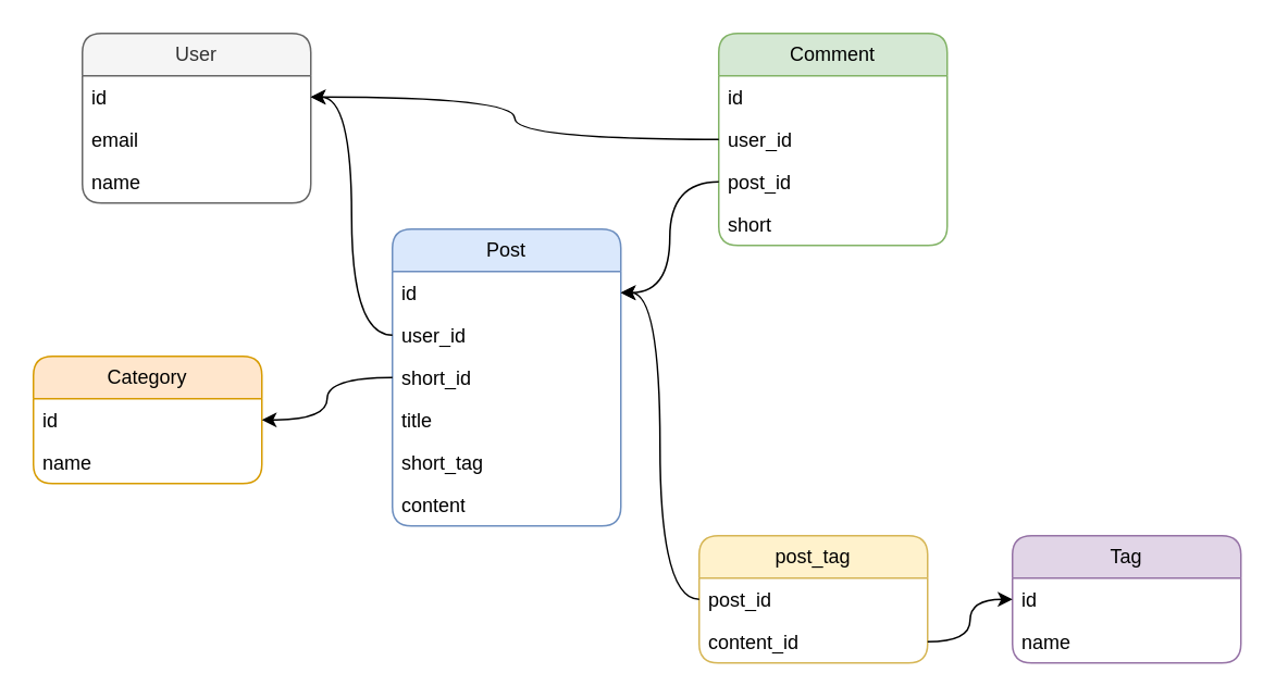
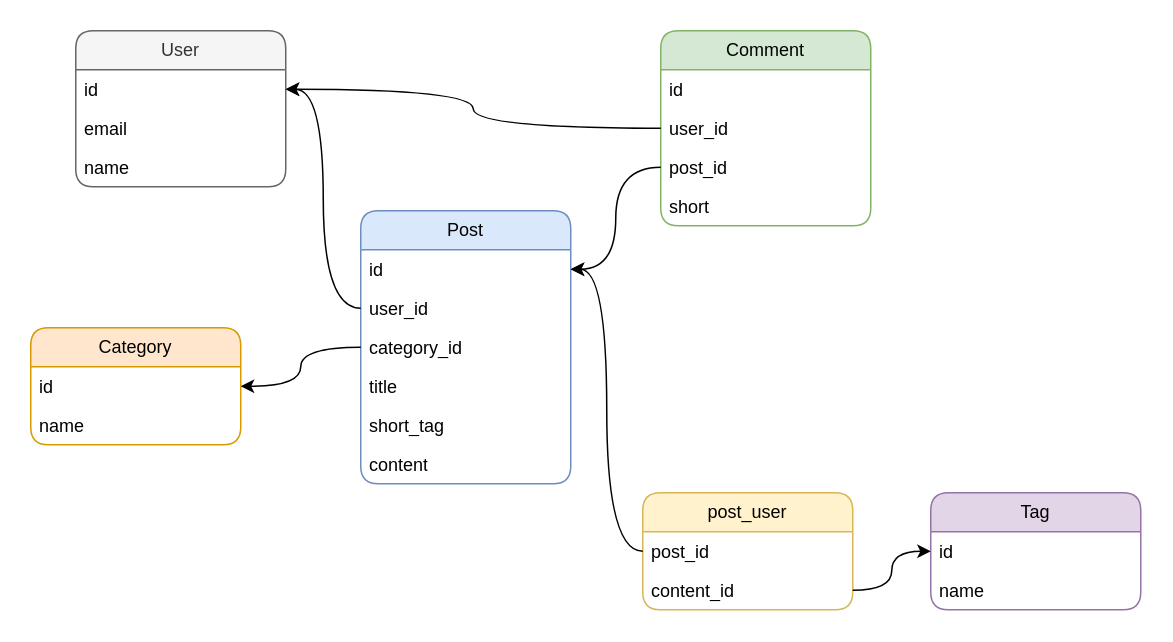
  <mxCell id="0" />
  <mxCell id="1" parent="0" />
  <mxCell id="2" value="User" style="swimlane;fontStyle=0;childLayout=stackLayout;horizontal=1;startSize=26;horizontalStack=0;resizeParent=1;resizeParentMax=0;resizeLast=0;collapsible=1;marginBottom=0;whiteSpace=wrap;html=1;rounded=1;fillColor=#f5f5f5;fontColor=#333333;strokeColor=#666666;" vertex="1" parent="1"><mxGeometry x="50" y="20" width="140" height="104" as="geometry" /></mxCell>
  <mxCell id="3" value="id" style="text;strokeColor=none;fillColor=none;align=left;verticalAlign=top;spacingLeft=4;spacingRight=4;overflow=hidden;rotatable=0;points=[[0,0.5],[1,0.5]];portConstraint=eastwest;whiteSpace=wrap;html=1;" vertex="1" parent="2"><mxGeometry y="26" width="140" height="26" as="geometry" /></mxCell>
  <mxCell id="4" value="email" style="text;strokeColor=none;fillColor=none;align=left;verticalAlign=top;spacingLeft=4;spacingRight=4;overflow=hidden;rotatable=0;points=[[0,0.5],[1,0.5]];portConstraint=eastwest;whiteSpace=wrap;html=1;" vertex="1" parent="2"><mxGeometry y="52" width="140" height="26" as="geometry" /></mxCell>
  <mxCell id="5" value="name" style="text;strokeColor=none;fillColor=none;align=left;verticalAlign=top;spacingLeft=4;spacingRight=4;overflow=hidden;rotatable=0;points=[[0,0.5],[1,0.5]];portConstraint=eastwest;whiteSpace=wrap;html=1;" vertex="1" parent="2"><mxGeometry y="78" width="140" height="26" as="geometry" /></mxCell>
  <mxCell id="6" value="Post" style="swimlane;fontStyle=0;childLayout=stackLayout;horizontal=1;startSize=26;fillColor=#dae8fc;horizontalStack=0;resizeParent=1;resizeParentMax=0;resizeLast=0;collapsible=1;marginBottom=0;whiteSpace=wrap;html=1;rounded=1;strokeColor=#6c8ebf;" vertex="1" parent="1"><mxGeometry x="240" y="140" width="140" height="182" as="geometry" /></mxCell>
  <mxCell id="7" value="id" style="text;strokeColor=none;fillColor=none;align=left;verticalAlign=top;spacingLeft=4;spacingRight=4;overflow=hidden;rotatable=0;points=[[0,0.5],[1,0.5]];portConstraint=eastwest;whiteSpace=wrap;html=1;" vertex="1" parent="6"><mxGeometry y="26" width="140" height="26" as="geometry" /></mxCell>
  <mxCell id="8" value="user_id" style="text;strokeColor=none;fillColor=none;align=left;verticalAlign=top;spacingLeft=4;spacingRight=4;overflow=hidden;rotatable=0;points=[[0,0.5],[1,0.5]];portConstraint=eastwest;whiteSpace=wrap;html=1;" vertex="1" parent="6"><mxGeometry y="52" width="140" height="26" as="geometry" /></mxCell>
- <mxCell id="9" value="short_id" style="text;strokeColor=none;fillColor=none;align=left;verticalAlign=top;spacingLeft=4;spacingRight=4;overflow=hidden;rotatable=0;points=[[0,0.5],[1,0.5]];portConstraint=eastwest;whiteSpace=wrap;html=1;" vertex="1" parent="6"><mxGeometry y="78" width="140" height="26" as="geometry" /></mxCell>
+ <mxCell id="9" value="category_id" style="text;strokeColor=none;fillColor=none;align=left;verticalAlign=top;spacingLeft=4;spacingRight=4;overflow=hidden;rotatable=0;points=[[0,0.5],[1,0.5]];portConstraint=eastwest;whiteSpace=wrap;html=1;" vertex="1" parent="6"><mxGeometry y="78" width="140" height="26" as="geometry" /></mxCell>
  <mxCell id="10" value="title" style="text;strokeColor=none;fillColor=none;align=left;verticalAlign=top;spacingLeft=4;spacingRight=4;overflow=hidden;rotatable=0;points=[[0,0.5],[1,0.5]];portConstraint=eastwest;whiteSpace=wrap;html=1;" vertex="1" parent="6"><mxGeometry y="104" width="140" height="26" as="geometry" /></mxCell>
  <mxCell id="11" value="short_tag" style="text;strokeColor=none;fillColor=none;align=left;verticalAlign=top;spacingLeft=4;spacingRight=4;overflow=hidden;rotatable=0;points=[[0,0.5],[1,0.5]];portConstraint=eastwest;whiteSpace=wrap;html=1;" vertex="1" parent="6"><mxGeometry y="130" width="140" height="26" as="geometry" /></mxCell>
  <mxCell id="12" value="content" style="text;strokeColor=none;fillColor=none;align=left;verticalAlign=top;spacingLeft=4;spacingRight=4;overflow=hidden;rotatable=0;points=[[0,0.5],[1,0.5]];portConstraint=eastwest;whiteSpace=wrap;html=1;" vertex="1" parent="6"><mxGeometry y="156" width="140" height="26" as="geometry" /></mxCell>
  <mxCell id="13" value="Comment" style="swimlane;fontStyle=0;childLayout=stackLayout;horizontal=1;startSize=26;fillColor=#d5e8d4;horizontalStack=0;resizeParent=1;resizeParentMax=0;resizeLast=0;collapsible=1;marginBottom=0;whiteSpace=wrap;html=1;rounded=1;strokeColor=#82b366;" vertex="1" parent="1"><mxGeometry x="440" y="20" width="140" height="130" as="geometry" /></mxCell>
  <mxCell id="14" value="id" style="text;strokeColor=none;fillColor=none;align=left;verticalAlign=top;spacingLeft=4;spacingRight=4;overflow=hidden;rotatable=0;points=[[0,0.5],[1,0.5]];portConstraint=eastwest;whiteSpace=wrap;html=1;" vertex="1" parent="13"><mxGeometry y="26" width="140" height="26" as="geometry" /></mxCell>
  <mxCell id="15" value="user_id" style="text;strokeColor=none;fillColor=none;align=left;verticalAlign=top;spacingLeft=4;spacingRight=4;overflow=hidden;rotatable=0;points=[[0,0.5],[1,0.5]];portConstraint=eastwest;whiteSpace=wrap;html=1;" vertex="1" parent="13"><mxGeometry y="52" width="140" height="26" as="geometry" /></mxCell>
  <mxCell id="16" value="post_id" style="text;strokeColor=none;fillColor=none;align=left;verticalAlign=top;spacingLeft=4;spacingRight=4;overflow=hidden;rotatable=0;points=[[0,0.5],[1,0.5]];portConstraint=eastwest;whiteSpace=wrap;html=1;" vertex="1" parent="13"><mxGeometry y="78" width="140" height="26" as="geometry" /></mxCell>
  <mxCell id="17" value="short" style="text;strokeColor=none;fillColor=none;align=left;verticalAlign=top;spacingLeft=4;spacingRight=4;overflow=hidden;rotatable=0;points=[[0,0.5],[1,0.5]];portConstraint=eastwest;whiteSpace=wrap;html=1;" vertex="1" parent="13"><mxGeometry y="104" width="140" height="26" as="geometry" /></mxCell>
  <mxCell id="18" value="Category" style="swimlane;fontStyle=0;childLayout=stackLayout;horizontal=1;startSize=26;fillColor=#ffe6cc;horizontalStack=0;resizeParent=1;resizeParentMax=0;resizeLast=0;collapsible=1;marginBottom=0;whiteSpace=wrap;html=1;rounded=1;strokeColor=#d79b00;" vertex="1" parent="1"><mxGeometry x="20" y="218" width="140" height="78" as="geometry" /></mxCell>
  <mxCell id="19" value="id" style="text;strokeColor=none;fillColor=none;align=left;verticalAlign=top;spacingLeft=4;spacingRight=4;overflow=hidden;rotatable=0;points=[[0,0.5],[1,0.5]];portConstraint=eastwest;whiteSpace=wrap;html=1;" vertex="1" parent="18"><mxGeometry y="26" width="140" height="26" as="geometry" /></mxCell>
  <mxCell id="20" value="name" style="text;strokeColor=none;fillColor=none;align=left;verticalAlign=top;spacingLeft=4;spacingRight=4;overflow=hidden;rotatable=0;points=[[0,0.5],[1,0.5]];portConstraint=eastwest;whiteSpace=wrap;html=1;" vertex="1" parent="18"><mxGeometry y="52" width="140" height="26" as="geometry" /></mxCell>
  <mxCell id="21" value="Tag" style="swimlane;fontStyle=0;childLayout=stackLayout;horizontal=1;startSize=26;fillColor=#e1d5e7;horizontalStack=0;resizeParent=1;resizeParentMax=0;resizeLast=0;collapsible=1;marginBottom=0;whiteSpace=wrap;html=1;rounded=1;strokeColor=#9673a6;" vertex="1" parent="1"><mxGeometry x="620" y="328" width="140" height="78" as="geometry" /></mxCell>
  <mxCell id="22" value="id" style="text;strokeColor=none;fillColor=none;align=left;verticalAlign=top;spacingLeft=4;spacingRight=4;overflow=hidden;rotatable=0;points=[[0,0.5],[1,0.5]];portConstraint=eastwest;whiteSpace=wrap;html=1;" vertex="1" parent="21"><mxGeometry y="26" width="140" height="26" as="geometry" /></mxCell>
  <mxCell id="23" value="name" style="text;strokeColor=none;fillColor=none;align=left;verticalAlign=top;spacingLeft=4;spacingRight=4;overflow=hidden;rotatable=0;points=[[0,0.5],[1,0.5]];portConstraint=eastwest;whiteSpace=wrap;html=1;" vertex="1" parent="21"><mxGeometry y="52" width="140" height="26" as="geometry" /></mxCell>
- <mxCell id="24" value="post_tag" style="swimlane;fontStyle=0;childLayout=stackLayout;horizontal=1;startSize=26;fillColor=#fff2cc;horizontalStack=0;resizeParent=1;resizeParentMax=0;resizeLast=0;collapsible=1;marginBottom=0;whiteSpace=wrap;html=1;rounded=1;strokeColor=#d6b656;" vertex="1" parent="1"><mxGeometry x="428" y="328" width="140" height="78" as="geometry" /></mxCell>
+ <mxCell id="24" value="post_user" style="swimlane;fontStyle=0;childLayout=stackLayout;horizontal=1;startSize=26;fillColor=#fff2cc;horizontalStack=0;resizeParent=1;resizeParentMax=0;resizeLast=0;collapsible=1;marginBottom=0;whiteSpace=wrap;html=1;rounded=1;strokeColor=#d6b656;" vertex="1" parent="1"><mxGeometry x="428" y="328" width="140" height="78" as="geometry" /></mxCell>
  <mxCell id="25" value="post_id" style="text;strokeColor=none;fillColor=none;align=left;verticalAlign=top;spacingLeft=4;spacingRight=4;overflow=hidden;rotatable=0;points=[[0,0.5],[1,0.5]];portConstraint=eastwest;whiteSpace=wrap;html=1;" vertex="1" parent="24"><mxGeometry y="26" width="140" height="26" as="geometry" /></mxCell>
  <mxCell id="26" value="content_id" style="text;strokeColor=none;fillColor=none;align=left;verticalAlign=top;spacingLeft=4;spacingRight=4;overflow=hidden;rotatable=0;points=[[0,0.5],[1,0.5]];portConstraint=eastwest;whiteSpace=wrap;html=1;" vertex="1" parent="24"><mxGeometry y="52" width="140" height="26" as="geometry" /></mxCell>
  <mxCell id="27" style="edgeStyle=orthogonalEdgeStyle;rounded=0;orthogonalLoop=1;jettySize=auto;html=1;entryX=1;entryY=0.5;entryDx=0;entryDy=0;curved=1;" edge="1" parent="1" source="8" target="3"><mxGeometry relative="1" as="geometry" /></mxCell>
  <mxCell id="28" style="edgeStyle=orthogonalEdgeStyle;rounded=0;orthogonalLoop=1;jettySize=auto;html=1;entryX=1;entryY=0.5;entryDx=0;entryDy=0;curved=1;" edge="1" parent="1" source="9" target="19"><mxGeometry relative="1" as="geometry" /></mxCell>
  <mxCell id="29" style="edgeStyle=orthogonalEdgeStyle;rounded=0;orthogonalLoop=1;jettySize=auto;html=1;entryX=1;entryY=0.5;entryDx=0;entryDy=0;curved=1;" edge="1" parent="1" source="15" target="3"><mxGeometry relative="1" as="geometry" /></mxCell>
  <mxCell id="30" style="edgeStyle=orthogonalEdgeStyle;rounded=0;orthogonalLoop=1;jettySize=auto;html=1;entryX=1;entryY=0.5;entryDx=0;entryDy=0;curved=1;" edge="1" parent="1" source="16" target="7"><mxGeometry relative="1" as="geometry" /></mxCell>
  <mxCell id="31" style="edgeStyle=orthogonalEdgeStyle;rounded=0;orthogonalLoop=1;jettySize=auto;html=1;entryX=1;entryY=0.5;entryDx=0;entryDy=0;curved=1;" edge="1" parent="1" source="25" target="7"><mxGeometry relative="1" as="geometry" /></mxCell>
  <mxCell id="32" style="edgeStyle=orthogonalEdgeStyle;rounded=0;orthogonalLoop=1;jettySize=auto;html=1;entryX=0;entryY=0.5;entryDx=0;entryDy=0;curved=1;" edge="1" parent="1" source="26" target="22"><mxGeometry relative="1" as="geometry" /></mxCell>
